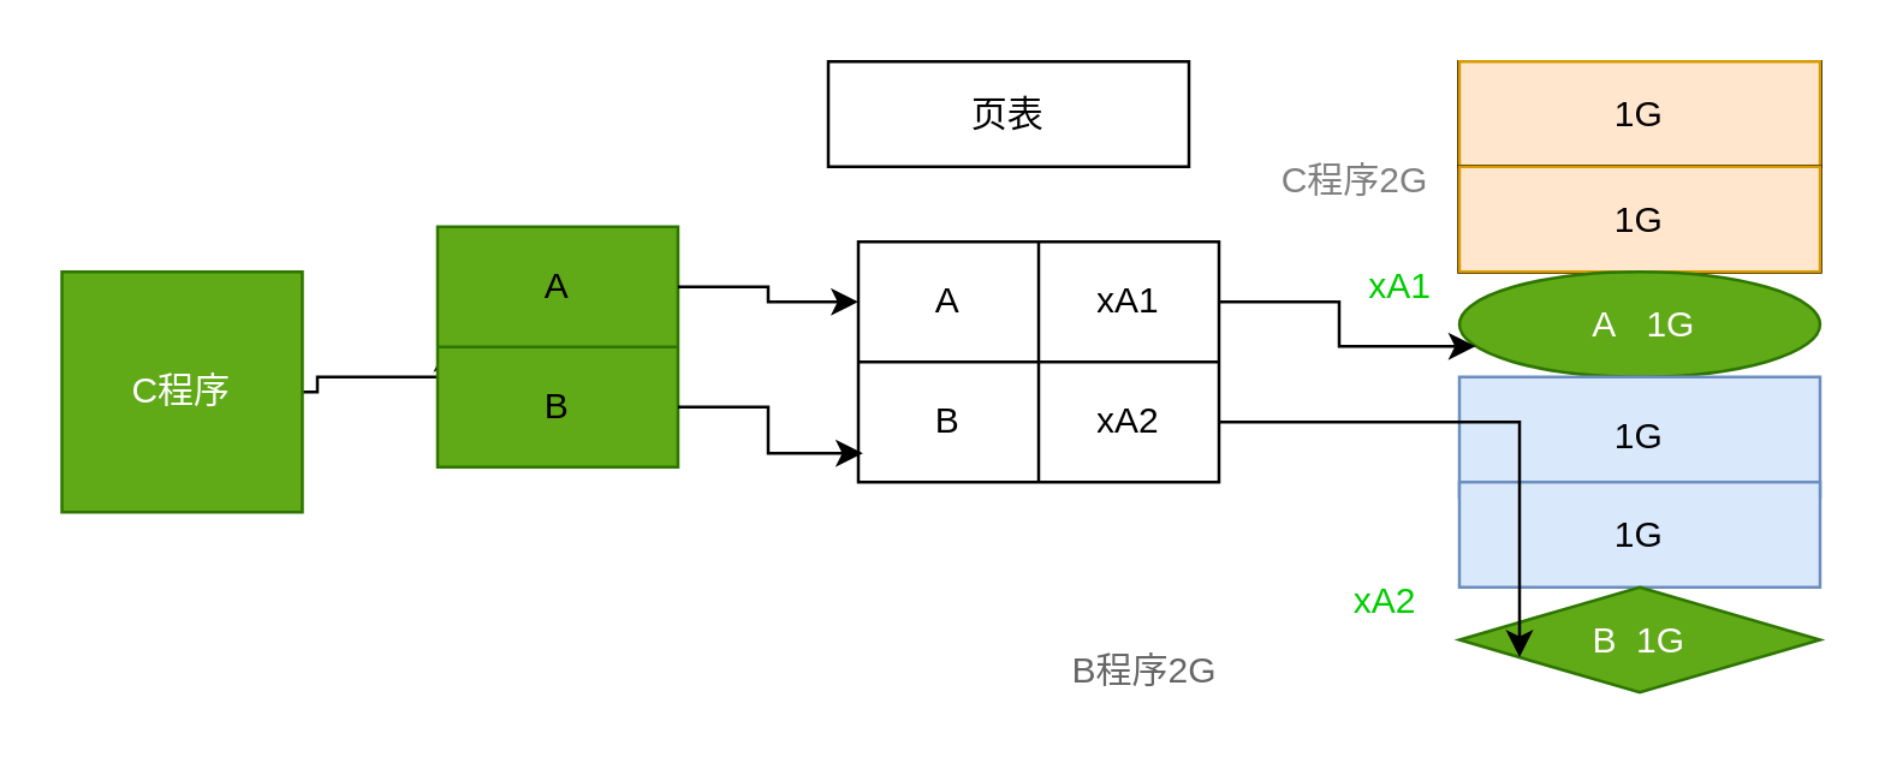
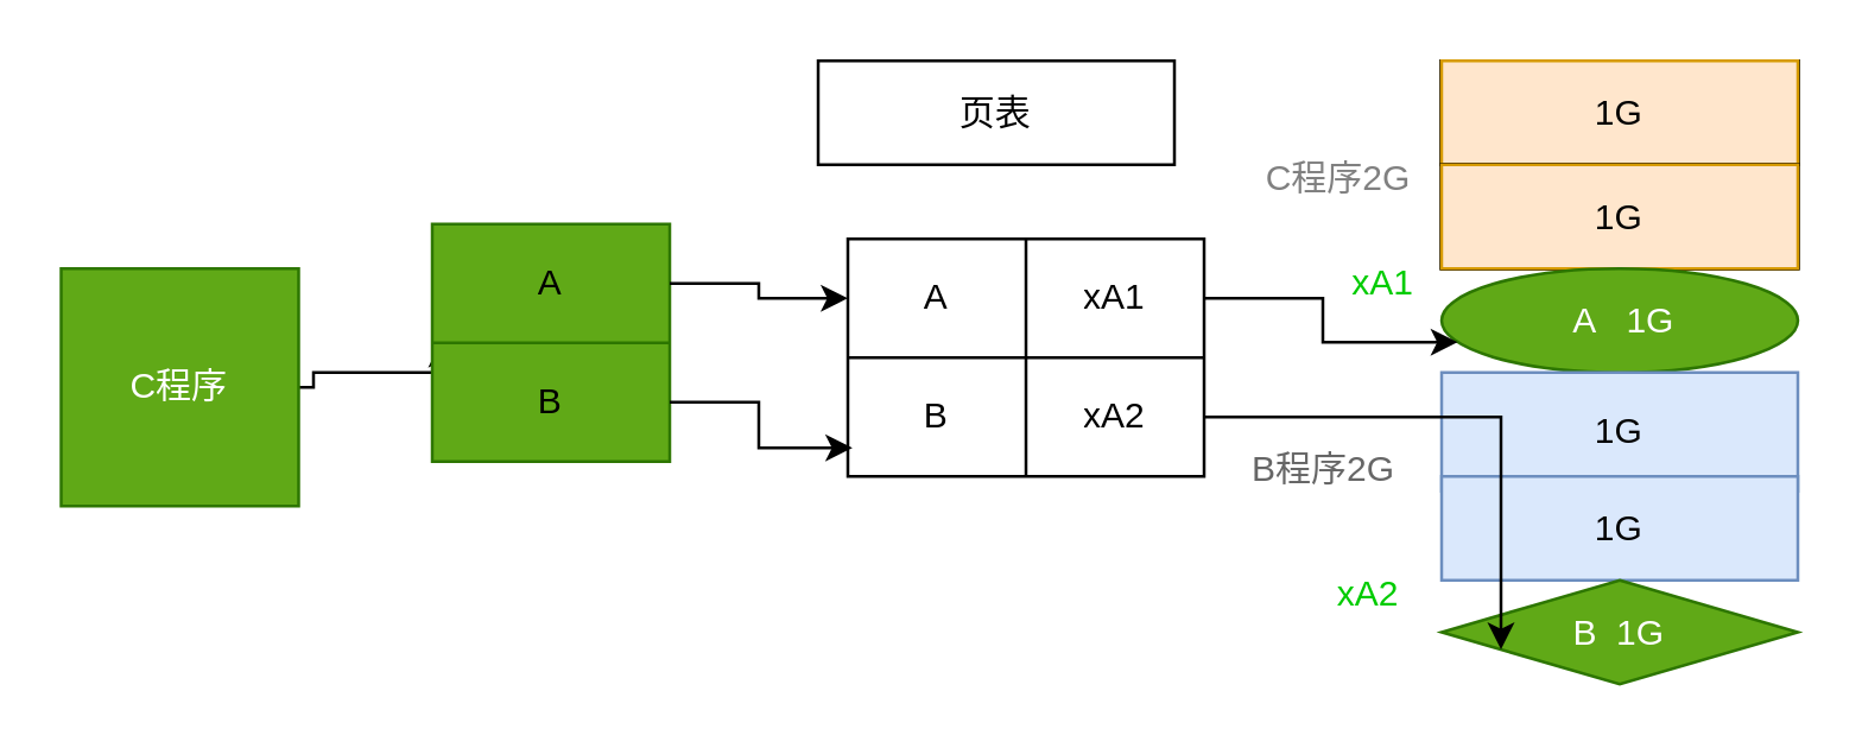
  <mxCell id="0" />
  <mxCell id="1" parent="0" />
  <mxCell id="2" value="" style="rounded=0;whiteSpace=wrap;html=1;align=center;" vertex="1" parent="1"><mxGeometry x="485" y="20" width="120" height="35" as="geometry" /></mxCell>
  <mxCell id="3" value="" style="rounded=0;whiteSpace=wrap;html=1;align=center;" vertex="1" parent="1"><mxGeometry x="485" y="20" width="120" height="35" as="geometry" /></mxCell>
  <mxCell id="4" value="" style="rounded=0;whiteSpace=wrap;html=1;align=center;" vertex="1" parent="1"><mxGeometry x="485" y="20" width="120" height="35" as="geometry" /></mxCell>
  <mxCell id="5" value="" style="rounded=0;whiteSpace=wrap;html=1;align=center;" vertex="1" parent="1"><mxGeometry x="485" y="20" width="120" height="35" as="geometry" /></mxCell>
  <mxCell id="6" value="" style="rounded=0;whiteSpace=wrap;html=1;align=center;" vertex="1" parent="1"><mxGeometry x="485" y="20" width="120" height="35" as="geometry" /></mxCell>
  <mxCell id="7" value="" style="rounded=0;whiteSpace=wrap;html=1;align=center;" vertex="1" parent="1"><mxGeometry x="485" y="20" width="120" height="35" as="geometry" /></mxCell>
  <mxCell id="8" value="" style="rounded=0;whiteSpace=wrap;html=1;align=center;" vertex="1" parent="1"><mxGeometry x="485" y="20" width="120" height="35" as="geometry" /></mxCell>
  <mxCell id="9" value="1G" style="rounded=0;whiteSpace=wrap;html=1;align=center;fillColor=#ffe6cc;strokeColor=#d79b00;" vertex="1" parent="1"><mxGeometry x="485" y="20" width="120" height="35" as="geometry" /></mxCell>
  <mxCell id="10" value="" style="rounded=0;whiteSpace=wrap;html=1;align=center;" vertex="1" parent="1"><mxGeometry x="485" y="55" width="120" height="35" as="geometry" /></mxCell>
  <mxCell id="11" value="" style="rounded=0;whiteSpace=wrap;html=1;align=center;" vertex="1" parent="1"><mxGeometry x="485" y="55" width="120" height="35" as="geometry" /></mxCell>
  <mxCell id="12" value="" style="rounded=0;whiteSpace=wrap;html=1;align=center;" vertex="1" parent="1"><mxGeometry x="485" y="55" width="120" height="35" as="geometry" /></mxCell>
  <mxCell id="13" value="" style="rounded=0;whiteSpace=wrap;html=1;align=center;" vertex="1" parent="1"><mxGeometry x="485" y="55" width="120" height="35" as="geometry" /></mxCell>
  <mxCell id="14" value="" style="rounded=0;whiteSpace=wrap;html=1;align=center;" vertex="1" parent="1"><mxGeometry x="485" y="55" width="120" height="35" as="geometry" /></mxCell>
  <mxCell id="15" value="" style="rounded=0;whiteSpace=wrap;html=1;align=center;" vertex="1" parent="1"><mxGeometry x="485" y="55" width="120" height="35" as="geometry" /></mxCell>
  <mxCell id="16" value="1G" style="rounded=0;whiteSpace=wrap;html=1;align=center;fillColor=#ffe6cc;strokeColor=#d79b00;" vertex="1" parent="1"><mxGeometry x="485" y="55" width="120" height="35" as="geometry" /></mxCell>
  <mxCell id="17" value="&amp;nbsp;A&amp;nbsp; &amp;nbsp;1G" style="ellipse;whiteSpace=wrap;html=1;align=center;fillColor=#60a917;fontColor=#ffffff;strokeColor=#2D7600;" vertex="1" parent="1"><mxGeometry x="485" y="90" width="120" height="35" as="geometry" /></mxCell>
  <mxCell id="18" value="1G" style="rounded=0;whiteSpace=wrap;html=1;align=center;fillColor=#dae8fc;strokeColor=#6c8ebf;" vertex="1" parent="1"><mxGeometry x="485" y="125" width="120" height="40" as="geometry" /></mxCell>
  <mxCell id="19" value="1G" style="rounded=0;whiteSpace=wrap;html=1;align=center;fillColor=#dae8fc;strokeColor=#6c8ebf;" vertex="1" parent="1"><mxGeometry x="485" y="160" width="120" height="35" as="geometry" /></mxCell>
  <mxCell id="20" value="B&amp;nbsp; 1G" style="rhombus;whiteSpace=wrap;html=1;align=center;fillColor=#60a917;fontColor=#ffffff;strokeColor=#2D7600;" vertex="1" parent="1"><mxGeometry x="485" y="195" width="120" height="35" as="geometry" /></mxCell>
  <mxCell id="21" value="" style="shape=table;startSize=0;container=1;collapsible=0;childLayout=tableLayout;" vertex="1" parent="1"><mxGeometry x="285" y="80" width="120" height="80" as="geometry" /></mxCell>
  <mxCell id="22" value="" style="shape=tableRow;horizontal=0;startSize=0;swimlaneHead=0;swimlaneBody=0;strokeColor=inherit;top=0;left=0;bottom=0;right=0;collapsible=0;dropTarget=0;fillColor=none;points=[[0,0.5],[1,0.5]];portConstraint=eastwest;" vertex="1" parent="21"><mxGeometry width="120" height="40" as="geometry" /></mxCell>
  <mxCell id="23" value="A" style="shape=partialRectangle;html=1;whiteSpace=wrap;connectable=0;strokeColor=inherit;overflow=hidden;fillColor=none;top=0;left=0;bottom=0;right=0;pointerEvents=1;" vertex="1" parent="22"><mxGeometry width="60" height="40" as="geometry"><mxRectangle width="60" height="40" as="alternateBounds" /></mxGeometry></mxCell>
  <mxCell id="24" value="xA1" style="shape=partialRectangle;html=1;whiteSpace=wrap;connectable=0;strokeColor=inherit;overflow=hidden;fillColor=none;top=0;left=0;bottom=0;right=0;pointerEvents=1;" vertex="1" parent="22"><mxGeometry x="60" width="60" height="40" as="geometry"><mxRectangle width="60" height="40" as="alternateBounds" /></mxGeometry></mxCell>
  <mxCell id="25" value="" style="shape=tableRow;horizontal=0;startSize=0;swimlaneHead=0;swimlaneBody=0;strokeColor=inherit;top=0;left=0;bottom=0;right=0;collapsible=0;dropTarget=0;fillColor=none;points=[[0,0.5],[1,0.5]];portConstraint=eastwest;" vertex="1" parent="21"><mxGeometry y="40" width="120" height="40" as="geometry" /></mxCell>
  <mxCell id="26" value="B" style="shape=partialRectangle;html=1;whiteSpace=wrap;connectable=0;strokeColor=inherit;overflow=hidden;fillColor=none;top=0;left=0;bottom=0;right=0;pointerEvents=1;" vertex="1" parent="25"><mxGeometry width="60" height="40" as="geometry"><mxRectangle width="60" height="40" as="alternateBounds" /></mxGeometry></mxCell>
  <mxCell id="27" value="xA2" style="shape=partialRectangle;html=1;whiteSpace=wrap;connectable=0;strokeColor=inherit;overflow=hidden;fillColor=none;top=0;left=0;bottom=0;right=0;pointerEvents=1;" vertex="1" parent="25"><mxGeometry x="60" width="60" height="40" as="geometry"><mxRectangle width="60" height="40" as="alternateBounds" /></mxGeometry></mxCell>
  <mxCell id="28" value="页表" style="rounded=0;whiteSpace=wrap;html=1;" vertex="1" parent="1"><mxGeometry x="275" y="20" width="120" height="35" as="geometry" /></mxCell>
  <mxCell id="29" style="edgeStyle=orthogonalEdgeStyle;rounded=0;orthogonalLoop=1;jettySize=auto;html=1;exitX=1;exitY=0.5;exitDx=0;exitDy=0;entryX=0.04;entryY=-0.02;entryDx=0;entryDy=0;entryPerimeter=0;" edge="1" parent="1" source="30" target="38"><mxGeometry relative="1" as="geometry"><Array as="points"><mxPoint x="105" y="125" /><mxPoint x="148" y="125" /></Array></mxGeometry></mxCell>
  <mxCell id="30" value="C程序" style="whiteSpace=wrap;html=1;aspect=fixed;fillColor=#60a917;fontColor=#ffffff;strokeColor=#2D7600;" vertex="1" parent="1"><mxGeometry x="20" y="90" width="80" height="80" as="geometry" /></mxCell>
  <mxCell id="31" value="&lt;font color=&quot;#808080&quot;&gt;C程序2G&lt;/font&gt;" style="text;html=1;align=center;verticalAlign=middle;resizable=0;points=[];autosize=1;strokeColor=none;fillColor=none;" vertex="1" parent="1"><mxGeometry x="415" y="45" width="70" height="30" as="geometry" /></mxCell>
- <mxCell id="32" value="&lt;font color=&quot;#666666&quot;&gt;B程序2G&lt;/font&gt;" style="text;html=1;align=center;verticalAlign=middle;resizable=0;points=[];autosize=1;strokeColor=none;fillColor=none;" vertex="1" parent="1"><mxGeometry x="345" y="208" width="70" height="30" as="geometry" /></mxCell>
+ <mxCell id="32" value="&lt;font color=&quot;#666666&quot;&gt;B程序2G&lt;/font&gt;" style="text;html=1;align=center;verticalAlign=middle;resizable=0;points=[];autosize=1;strokeColor=none;fillColor=none;" vertex="1" parent="1"><mxGeometry x="410" y="143" width="70" height="30" as="geometry" /></mxCell>
  <mxCell id="33" value="&lt;font color=&quot;#00cc00&quot;&gt;xA1&lt;/font&gt;" style="text;html=1;align=center;verticalAlign=middle;resizable=0;points=[];autosize=1;strokeColor=none;fillColor=none;" vertex="1" parent="1"><mxGeometry x="445" y="80" width="40" height="30" as="geometry" /></mxCell>
  <mxCell id="34" value="&lt;font color=&quot;#00cc00&quot;&gt;xA2&lt;/font&gt;" style="text;html=1;align=center;verticalAlign=middle;resizable=0;points=[];autosize=1;strokeColor=none;fillColor=none;" vertex="1" parent="1"><mxGeometry x="440" y="185" width="40" height="30" as="geometry" /></mxCell>
  <mxCell id="35" value="" style="shape=table;startSize=0;container=1;collapsible=0;childLayout=tableLayout;fillColor=#60a917;fontColor=#ffffff;strokeColor=#2D7600;" vertex="1" parent="1"><mxGeometry x="145" y="75" width="80" height="80" as="geometry" /></mxCell>
  <mxCell id="36" value="" style="shape=tableRow;horizontal=0;startSize=0;swimlaneHead=0;swimlaneBody=0;strokeColor=inherit;top=0;left=0;bottom=0;right=0;collapsible=0;dropTarget=0;fillColor=none;points=[[0,0.5],[1,0.5]];portConstraint=eastwest;" vertex="1" parent="35"><mxGeometry width="80" height="40" as="geometry" /></mxCell>
  <mxCell id="37" value="A" style="shape=partialRectangle;html=1;whiteSpace=wrap;connectable=0;strokeColor=inherit;overflow=hidden;fillColor=none;top=0;left=0;bottom=0;right=0;pointerEvents=1;" vertex="1" parent="36"><mxGeometry width="80" height="40" as="geometry"><mxRectangle width="80" height="40" as="alternateBounds" /></mxGeometry></mxCell>
  <mxCell id="38" value="" style="shape=tableRow;horizontal=0;startSize=0;swimlaneHead=0;swimlaneBody=0;strokeColor=inherit;top=0;left=0;bottom=0;right=0;collapsible=0;dropTarget=0;fillColor=none;points=[[0,0.5],[1,0.5]];portConstraint=eastwest;" vertex="1" parent="35"><mxGeometry y="40" width="80" height="40" as="geometry" /></mxCell>
  <mxCell id="39" value="B" style="shape=partialRectangle;html=1;whiteSpace=wrap;connectable=0;strokeColor=inherit;overflow=hidden;fillColor=none;top=0;left=0;bottom=0;right=0;pointerEvents=1;" vertex="1" parent="38"><mxGeometry width="80" height="40" as="geometry"><mxRectangle width="80" height="40" as="alternateBounds" /></mxGeometry></mxCell>
  <mxCell id="40" style="edgeStyle=orthogonalEdgeStyle;rounded=0;orthogonalLoop=1;jettySize=auto;html=1;exitX=1;exitY=0.5;exitDx=0;exitDy=0;entryX=0;entryY=0.5;entryDx=0;entryDy=0;" edge="1" parent="1" source="36" target="22"><mxGeometry relative="1" as="geometry" /></mxCell>
  <mxCell id="41" style="edgeStyle=orthogonalEdgeStyle;rounded=0;orthogonalLoop=1;jettySize=auto;html=1;exitX=1;exitY=0.5;exitDx=0;exitDy=0;entryX=0;entryY=0.75;entryDx=0;entryDy=0;" edge="1" parent="1" source="22" target="17"><mxGeometry relative="1" as="geometry" /></mxCell>
  <mxCell id="42" style="edgeStyle=orthogonalEdgeStyle;rounded=0;orthogonalLoop=1;jettySize=auto;html=1;exitX=1;exitY=0.5;exitDx=0;exitDy=0;entryX=0.013;entryY=0.76;entryDx=0;entryDy=0;entryPerimeter=0;" edge="1" parent="1" source="38" target="25"><mxGeometry relative="1" as="geometry" /></mxCell>
  <mxCell id="43" style="edgeStyle=orthogonalEdgeStyle;rounded=0;orthogonalLoop=1;jettySize=auto;html=1;exitX=1;exitY=0.5;exitDx=0;exitDy=0;entryX=0;entryY=0.75;entryDx=0;entryDy=0;" edge="1" parent="1" source="25" target="20"><mxGeometry relative="1" as="geometry" /></mxCell>
